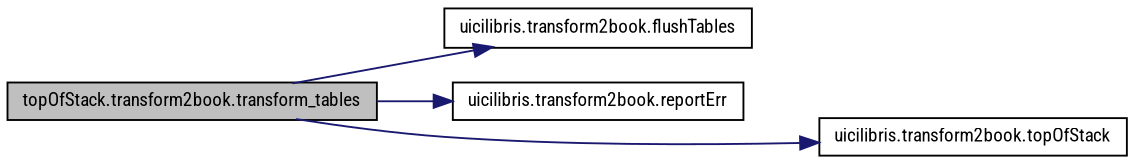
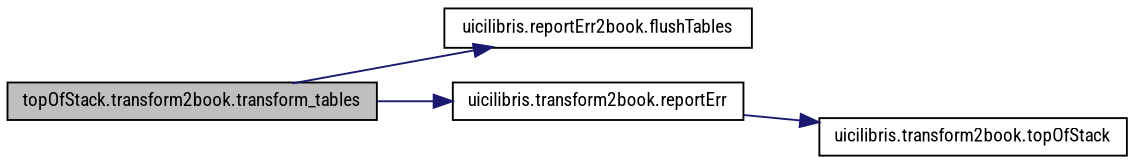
  digraph {
    fontname="Roboto Condensed"
    rankdir=LR
    node [color=black fillcolor=white fontname="Roboto Condensed" fontsize=10 shape=record style=filled]
    edge [color=midnightblue fontname="Roboto Condensed" fontsize=10 labelfontname=FreeSans labelfontsize=10 style=solid]
    n1 [fillcolor=grey75 fontcolor=black height=0.2 label="topOfStack.transform2book.transform_tables" width=0.4]
-   n2 [height=0.2 label="uicilibris.transform2book.flushTables" width=0.4]
+   n2 [height=0.2 label="uicilibris.reportErr2book.flushTables" width=0.4]
    n3 [height=0.2 label="uicilibris.transform2book.reportErr" width=0.4]
    n4 [height=0.2 label="uicilibris.transform2book.topOfStack" width=0.4]
    n1 -> n2
    n1 -> n3
-   n1 -> n4
+   n3 -> n4
  }
